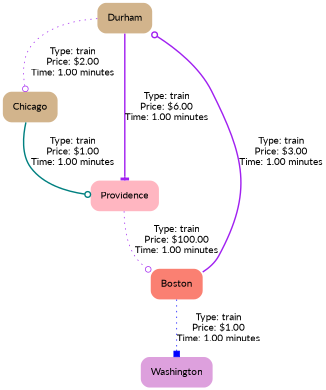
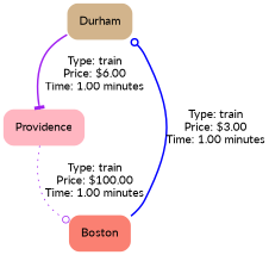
  digraph {
    node [fillcolor=tan fontname=Lato margin=0.2 shape=plaintext style="filled, rounded"]
    edge [arrowhead=odot color=purple fontname=Lato labeldistance=5 style=dotted]
    Durham
-   Chicago
    Providence [fillcolor=lightpink]
    Boston [fillcolor=salmon]
-   Washington [fillcolor=plum]
-   Durham -> Chicago [label="Type: train\nPrice: $2.00\nTime: 1.00 minutes\n"]
    Durham -> Providence [arrowhead=tee label="Type: train\nPrice: $6.00\nTime: 1.00 minutes\n" style=bold]
-   Chicago -> Providence [color=teal label="Type: train\nPrice: $1.00\nTime: 1.00 minutes\n" style=bold]
    Providence -> Boston [label="Type: train\nPrice: $100.00\nTime: 1.00 minutes\n"]
-   Boston -> Durham [label="Type: train\nPrice: $3.00\nTime: 1.00 minutes\n" style=bold]
-   Boston -> Washington [arrowhead=box color=blue label="Type: train\nPrice: $1.00\nTime: 1.00 minutes\n"]
+   Boston -> Durham [color=blue label="Type: train\nPrice: $3.00\nTime: 1.00 minutes\n" style=bold]
  }
